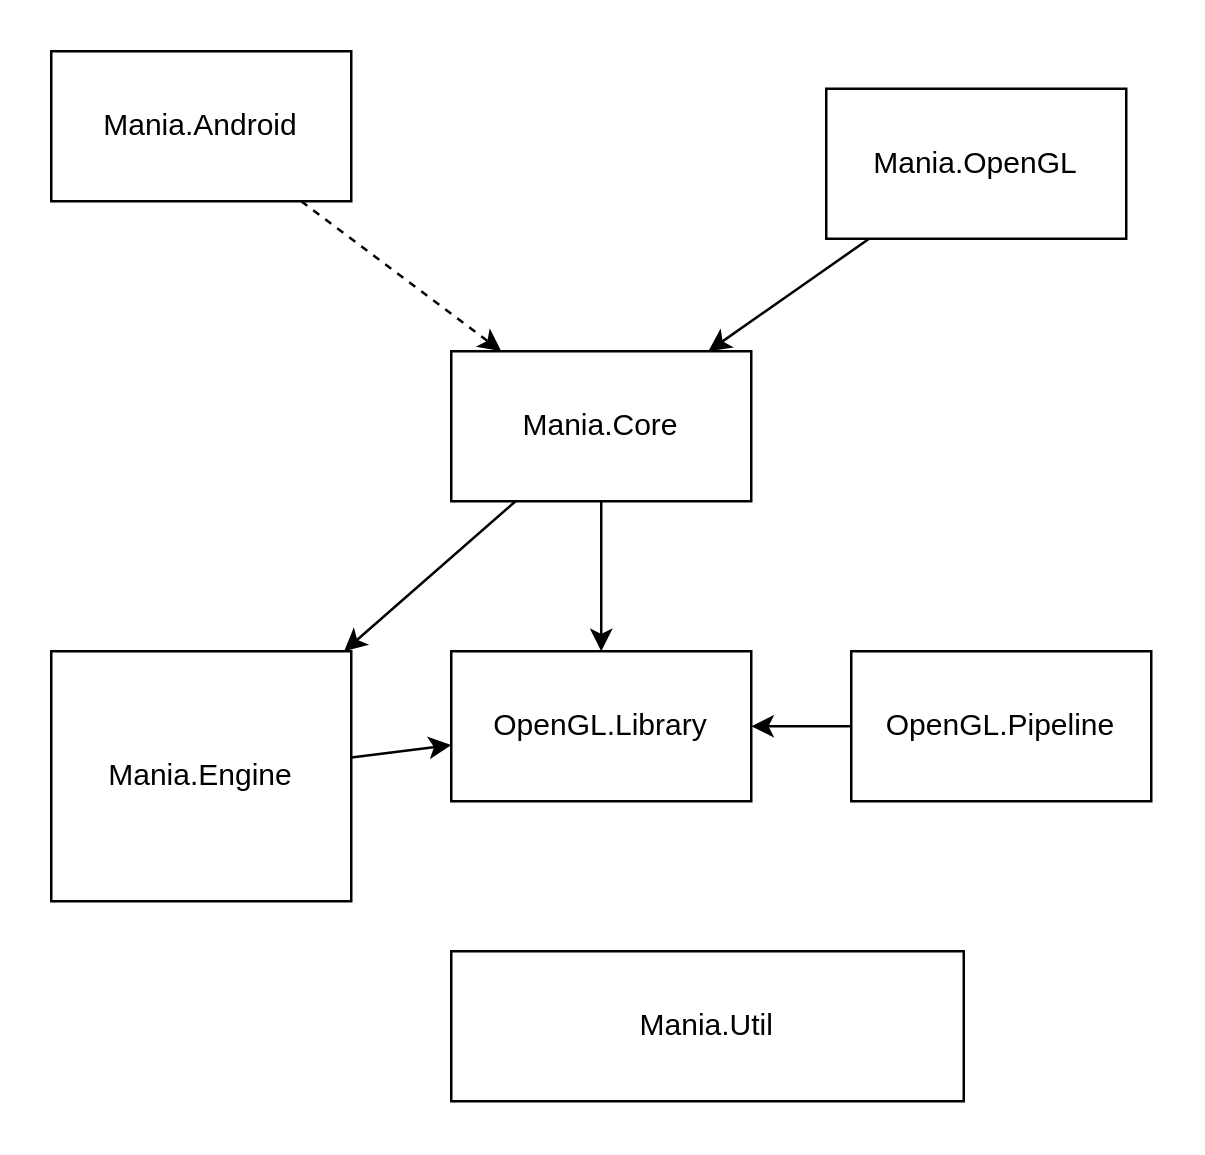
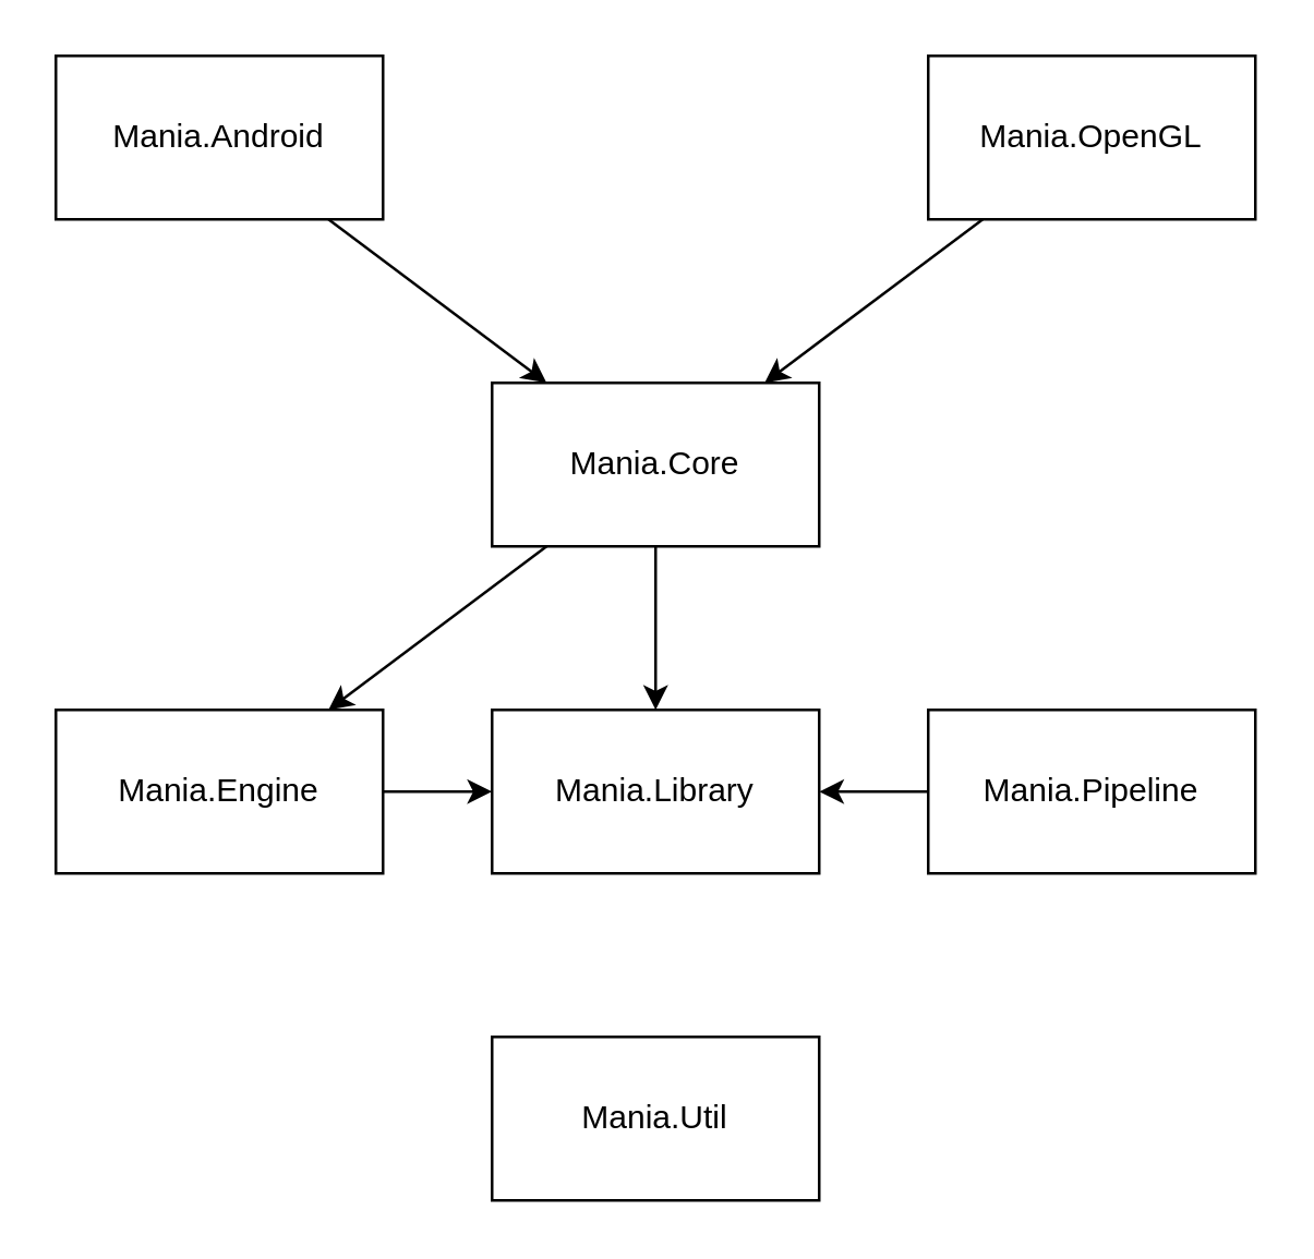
  <mxCell id="0" />
  <mxCell id="1" parent="0" />
- <mxCell id="2" style="edgeStyle=none;html=1;dashed=1;" edge="1" parent="1" source="3" target="6"><mxGeometry relative="1" as="geometry" /></mxCell>
+ <mxCell id="2" style="edgeStyle=none;html=1;" edge="1" parent="1" source="3" target="6"><mxGeometry relative="1" as="geometry" /></mxCell>
  <mxCell id="3" value="Mania.Android" style="whiteSpace=wrap;html=1;" vertex="1" parent="1"><mxGeometry x="20" y="20" width="120" height="60" as="geometry" /></mxCell>
  <mxCell id="4" style="edgeStyle=none;html=1;" edge="1" parent="1" source="6" target="10"><mxGeometry relative="1" as="geometry" /></mxCell>
  <mxCell id="5" style="edgeStyle=none;html=1;" edge="1" parent="1" source="6" target="12"><mxGeometry relative="1" as="geometry" /></mxCell>
  <mxCell id="6" value="Mania.Core" style="whiteSpace=wrap;html=1;" vertex="1" parent="1"><mxGeometry x="180" y="140" width="120" height="60" as="geometry" /></mxCell>
  <mxCell id="7" style="edgeStyle=none;html=1;" edge="1" parent="1" source="8" target="6"><mxGeometry relative="1" as="geometry" /></mxCell>
- <mxCell id="8" value="Mania.OpenGL" style="whiteSpace=wrap;html=1;" vertex="1" parent="1"><mxGeometry x="330" y="35" width="120" height="60" as="geometry" /></mxCell>
+ <mxCell id="8" value="Mania.OpenGL" style="whiteSpace=wrap;html=1;" vertex="1" parent="1"><mxGeometry x="340" y="20" width="120" height="60" as="geometry" /></mxCell>
  <mxCell id="9" style="edgeStyle=none;html=1;" edge="1" parent="1" source="10" target="12"><mxGeometry relative="1" as="geometry" /></mxCell>
- <mxCell id="10" value="Mania.Engine" style="whiteSpace=wrap;html=1;" vertex="1" parent="1"><mxGeometry x="20" y="260" width="120" height="100" as="geometry" /></mxCell>
- <mxCell id="11" value="Mania.Util" style="whiteSpace=wrap;html=1;" vertex="1" parent="1"><mxGeometry x="180" y="380" width="205" height="60" as="geometry" /></mxCell>
- <mxCell id="12" value="OpenGL.Library" style="whiteSpace=wrap;html=1;" vertex="1" parent="1"><mxGeometry x="180" y="260" width="120" height="60" as="geometry" /></mxCell>
+ <mxCell id="10" value="Mania.Engine" style="whiteSpace=wrap;html=1;" vertex="1" parent="1"><mxGeometry x="20" y="260" width="120" height="60" as="geometry" /></mxCell>
+ <mxCell id="11" value="Mania.Util" style="whiteSpace=wrap;html=1;" vertex="1" parent="1"><mxGeometry x="180" y="380" width="120" height="60" as="geometry" /></mxCell>
+ <mxCell id="12" value="Mania.Library" style="whiteSpace=wrap;html=1;" vertex="1" parent="1"><mxGeometry x="180" y="260" width="120" height="60" as="geometry" /></mxCell>
  <mxCell id="13" style="edgeStyle=none;html=1;" edge="1" parent="1" source="14" target="12"><mxGeometry relative="1" as="geometry" /></mxCell>
- <mxCell id="14" value="OpenGL.Pipeline" style="whiteSpace=wrap;html=1;" vertex="1" parent="1"><mxGeometry x="340" y="260" width="120" height="60" as="geometry" /></mxCell>
+ <mxCell id="14" value="Mania.Pipeline" style="whiteSpace=wrap;html=1;" vertex="1" parent="1"><mxGeometry x="340" y="260" width="120" height="60" as="geometry" /></mxCell>
